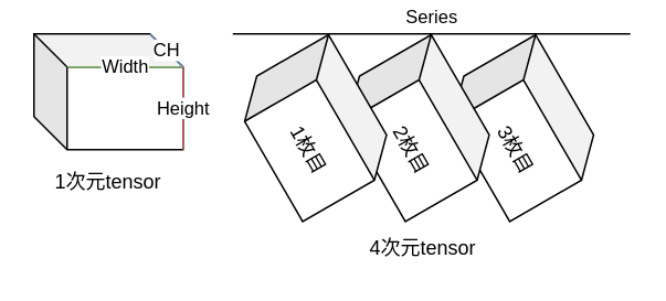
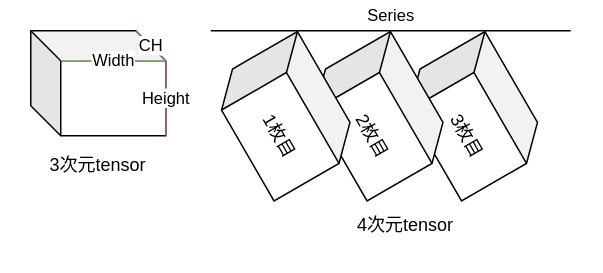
  <mxCell id="0" />
  <mxCell id="1" parent="0" />
  <mxCell id="2" value="3枚目" style="shape=cube;whiteSpace=wrap;html=1;boundedLbl=1;backgroundOutline=1;darkOpacity=0.05;darkOpacity2=0.1;rotation=60;" vertex="1" parent="1"><mxGeometry x="270" y="42" width="90" height="70" as="geometry" /></mxCell>
  <mxCell id="3" value="" style="shape=cube;whiteSpace=wrap;html=1;boundedLbl=1;backgroundOutline=1;darkOpacity=0.05;darkOpacity2=0.1;" vertex="1" parent="1"><mxGeometry x="20" y="20" width="90" height="70" as="geometry" /></mxCell>
  <mxCell id="4" value="Width" style="endArrow=none;html=1;fillColor=#d5e8d4;strokeColor=#82b366;" edge="1" parent="1"><mxGeometry width="50" height="50" relative="1" as="geometry"><mxPoint x="40" y="40" as="sourcePoint" /><mxPoint x="110" y="40" as="targetPoint" /></mxGeometry></mxCell>
  <mxCell id="5" value="CH" style="endArrow=none;html=1;exitX=0;exitY=0;exitDx=70;exitDy=0;exitPerimeter=0;fillColor=#dae8fc;strokeColor=#6c8ebf;" edge="1" parent="1" source="3"><mxGeometry width="50" height="50" relative="1" as="geometry"><mxPoint x="170" y="60" as="sourcePoint" /><mxPoint x="110" y="40" as="targetPoint" /></mxGeometry></mxCell>
  <mxCell id="6" value="Height" style="endArrow=none;html=1;entryX=1;entryY=1;entryDx=0;entryDy=0;entryPerimeter=0;fillColor=#f8cecc;strokeColor=#b85450;" edge="1" parent="1" target="3"><mxGeometry width="50" height="50" relative="1" as="geometry"><mxPoint x="110" y="40" as="sourcePoint" /><mxPoint x="190" y="40" as="targetPoint" /></mxGeometry></mxCell>
- <mxCell id="7" value="1次元tensor" style="text;html=1;strokeColor=none;fillColor=none;align=center;verticalAlign=middle;whiteSpace=wrap;rounded=0;" vertex="1" parent="1"><mxGeometry x="20" y="100" width="90" height="20" as="geometry" /></mxCell>
+ <mxCell id="7" value="3次元tensor" style="text;html=1;strokeColor=none;fillColor=none;align=center;verticalAlign=middle;whiteSpace=wrap;rounded=0;" vertex="1" parent="1"><mxGeometry x="20" y="100" width="90" height="20" as="geometry" /></mxCell>
  <mxCell id="8" value="2枚目" style="shape=cube;whiteSpace=wrap;html=1;boundedLbl=1;backgroundOutline=1;darkOpacity=0.05;darkOpacity2=0.1;rotation=60;" vertex="1" parent="1"><mxGeometry x="207" y="42" width="90" height="70" as="geometry" /></mxCell>
  <mxCell id="9" value="1枚目" style="shape=cube;whiteSpace=wrap;html=1;boundedLbl=1;backgroundOutline=1;darkOpacity=0.05;darkOpacity2=0.1;rotation=60;" vertex="1" parent="1"><mxGeometry x="145" y="42" width="90" height="70" as="geometry" /></mxCell>
  <mxCell id="10" value="Series" style="endArrow=none;html=1;" edge="1" parent="1"><mxGeometry y="10" width="50" height="50" relative="1" as="geometry"><mxPoint x="140" y="20" as="sourcePoint" /><mxPoint x="380" y="20" as="targetPoint" /><mxPoint as="offset" /></mxGeometry></mxCell>
- <mxCell id="11" value="4次元tensor" style="text;html=1;strokeColor=none;fillColor=none;align=center;verticalAlign=middle;whiteSpace=wrap;rounded=0;" vertex="1" parent="1"><mxGeometry x="210" y="140" width="90" height="20" as="geometry" /></mxCell>
+ <mxCell id="11" value="4次元tensor" style="text;html=1;strokeColor=none;fillColor=none;align=center;verticalAlign=middle;whiteSpace=wrap;rounded=0;" vertex="1" parent="1"><mxGeometry x="225" y="140" width="90" height="20" as="geometry" /></mxCell>
